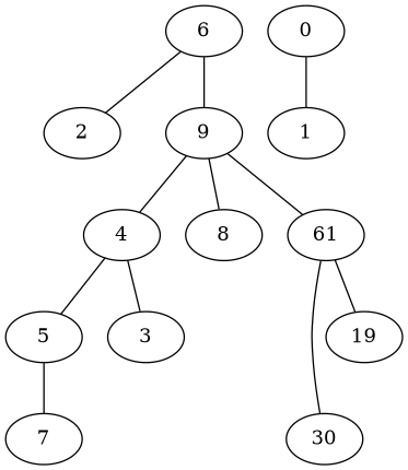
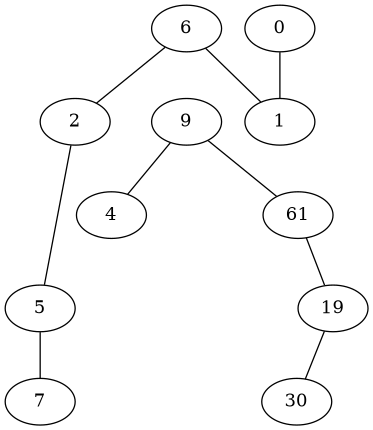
  graph {
    6
    2
    9
    4
-   8
    n6 [label=61]
    0
    1
-   3
    5
    7
    n12 [label=30]
    n13 [label=19]
    6 -- 2
-   6 -- 9
+   6 -- 1
    9 -- 4
-   9 -- 8
    9 -- n6
-   4 -- 3
-   4 -- 5
-   n6 -- n12
+   2 -- 5
+   n13 -- n12
    n6 -- n13
    0 -- 1
    5 -- 7
  }
